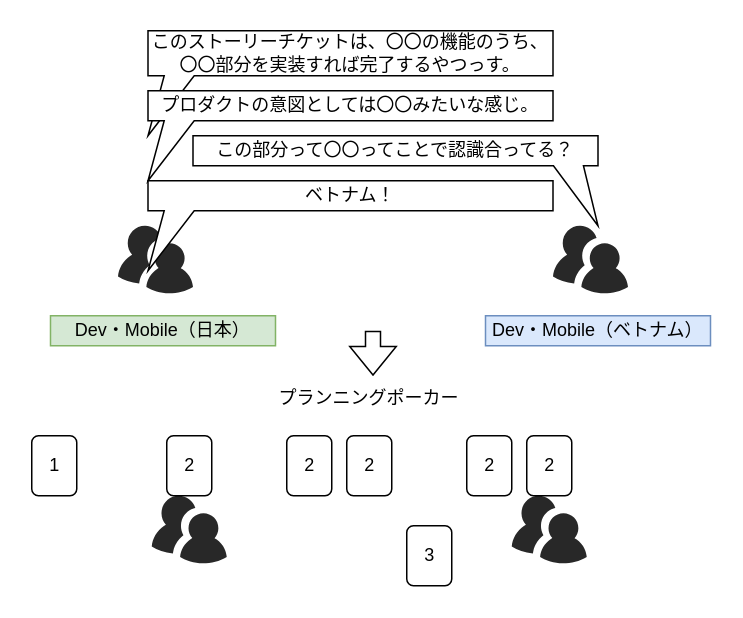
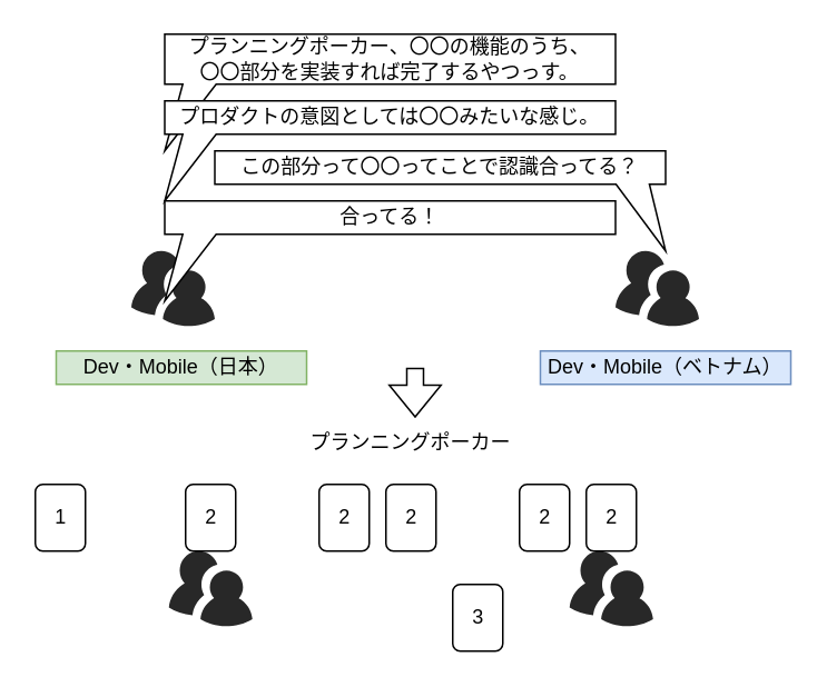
  <mxCell id="0" />
  <mxCell id="1" parent="0" />
  <mxCell id="2" value="" style="verticalLabelPosition=bottom;sketch=0;html=1;fillColor=#282828;strokeColor=none;verticalAlign=top;pointerEvents=1;align=center;shape=mxgraph.cisco_safe.people_places_things_icons.icon9;" vertex="1" parent="1"><mxGeometry x="78" y="150" width="50" height="45" as="geometry" /></mxCell>
  <mxCell id="3" value="Dev・Mobile（日本）" style="rounded=0;whiteSpace=wrap;html=1;fillColor=#d5e8d4;strokeColor=#82b366;" vertex="1" parent="1"><mxGeometry x="33" y="210" width="150" height="20" as="geometry" /></mxCell>
  <mxCell id="4" value="Dev・Mobile（ベトナム）" style="rounded=0;whiteSpace=wrap;html=1;fillColor=#dae8fc;strokeColor=#6c8ebf;" vertex="1" parent="1"><mxGeometry x="323" y="210" width="150" height="20" as="geometry" /></mxCell>
- <mxCell id="5" value="このストーリーチケットは、〇〇の機能のうち、&lt;br&gt;〇〇部分を実装すれば完了するやつっす。" style="shape=callout;whiteSpace=wrap;html=1;perimeter=calloutPerimeter;size=40;position=0.04;position2=0;" vertex="1" parent="1"><mxGeometry x="98" y="20" width="270" height="70" as="geometry" /></mxCell>
+ <mxCell id="5" value="プランニングポーカー、〇〇の機能のうち、&lt;br&gt;〇〇部分を実装すれば完了するやつっす。" style="shape=callout;whiteSpace=wrap;html=1;perimeter=calloutPerimeter;size=40;position=0.04;position2=0;" vertex="1" parent="1"><mxGeometry x="98" y="20" width="270" height="70" as="geometry" /></mxCell>
  <mxCell id="6" value="プロダクトの意図としては〇〇みたいな感じ。" style="shape=callout;whiteSpace=wrap;html=1;perimeter=calloutPerimeter;size=40;position=0.04;position2=0;" vertex="1" parent="1"><mxGeometry x="98" y="60" width="270" height="60" as="geometry" /></mxCell>
  <mxCell id="7" value="" style="verticalLabelPosition=bottom;sketch=0;html=1;fillColor=#282828;strokeColor=none;verticalAlign=top;pointerEvents=1;align=center;shape=mxgraph.cisco_safe.people_places_things_icons.icon9;" vertex="1" parent="1"><mxGeometry x="368" y="150" width="50" height="45" as="geometry" /></mxCell>
  <mxCell id="8" value="この部分って〇〇ってことで認識合ってる？" style="shape=callout;whiteSpace=wrap;html=1;perimeter=calloutPerimeter;size=40;position=0.89;position2=1;" vertex="1" parent="1"><mxGeometry x="128" y="90" width="270" height="60" as="geometry" /></mxCell>
- <mxCell id="9" value="ベトナム！" style="shape=callout;whiteSpace=wrap;html=1;perimeter=calloutPerimeter;size=40;position=0.04;position2=0;" vertex="1" parent="1"><mxGeometry x="98" y="120" width="270" height="60" as="geometry" /></mxCell>
+ <mxCell id="9" value="合ってる！" style="shape=callout;whiteSpace=wrap;html=1;perimeter=calloutPerimeter;size=40;position=0.04;position2=0;" vertex="1" parent="1"><mxGeometry x="98" y="120" width="270" height="60" as="geometry" /></mxCell>
  <mxCell id="10" value="" style="verticalLabelPosition=bottom;sketch=0;html=1;fillColor=#282828;strokeColor=none;verticalAlign=top;pointerEvents=1;align=center;shape=mxgraph.cisco_safe.people_places_things_icons.icon9;" vertex="1" parent="1"><mxGeometry x="100.5" y="330" width="50" height="45" as="geometry" /></mxCell>
  <mxCell id="11" value="" style="shape=flexArrow;endArrow=classic;html=1;rounded=0;" edge="1" parent="1"><mxGeometry width="50" height="50" relative="1" as="geometry"><mxPoint x="248" y="220" as="sourcePoint" /><mxPoint x="248" y="250" as="targetPoint" /></mxGeometry></mxCell>
  <mxCell id="12" value="2" style="rounded=1;whiteSpace=wrap;html=1;" vertex="1" parent="1"><mxGeometry x="110.5" y="290" width="30" height="40" as="geometry" /></mxCell>
  <mxCell id="13" value="1" style="rounded=1;whiteSpace=wrap;html=1;" vertex="1" parent="1"><mxGeometry x="20.5" y="290" width="30" height="40" as="geometry" /></mxCell>
  <mxCell id="14" value="2" style="rounded=1;whiteSpace=wrap;html=1;" vertex="1" parent="1"><mxGeometry x="190.5" y="290" width="30" height="40" as="geometry" /></mxCell>
  <mxCell id="15" value="2" style="rounded=1;whiteSpace=wrap;html=1;" vertex="1" parent="1"><mxGeometry x="230.5" y="290" width="30" height="40" as="geometry" /></mxCell>
  <mxCell id="16" value="3" style="rounded=1;whiteSpace=wrap;html=1;" vertex="1" parent="1"><mxGeometry x="270.5" y="350" width="30" height="40" as="geometry" /></mxCell>
  <mxCell id="17" value="2" style="rounded=1;whiteSpace=wrap;html=1;" vertex="1" parent="1"><mxGeometry x="310.5" y="290" width="30" height="40" as="geometry" /></mxCell>
  <mxCell id="18" value="" style="verticalLabelPosition=bottom;sketch=0;html=1;fillColor=#282828;strokeColor=none;verticalAlign=top;pointerEvents=1;align=center;shape=mxgraph.cisco_safe.people_places_things_icons.icon9;" vertex="1" parent="1"><mxGeometry x="340.5" y="330" width="50" height="45" as="geometry" /></mxCell>
  <mxCell id="19" value="プランニングポーカー" style="text;html=1;strokeColor=none;fillColor=none;align=center;verticalAlign=middle;whiteSpace=wrap;rounded=0;" vertex="1" parent="1"><mxGeometry x="178" y="250" width="135" height="30" as="geometry" /></mxCell>
  <mxCell id="20" value="2" style="rounded=1;whiteSpace=wrap;html=1;" vertex="1" parent="1"><mxGeometry x="350.5" y="290" width="30" height="40" as="geometry" /></mxCell>
